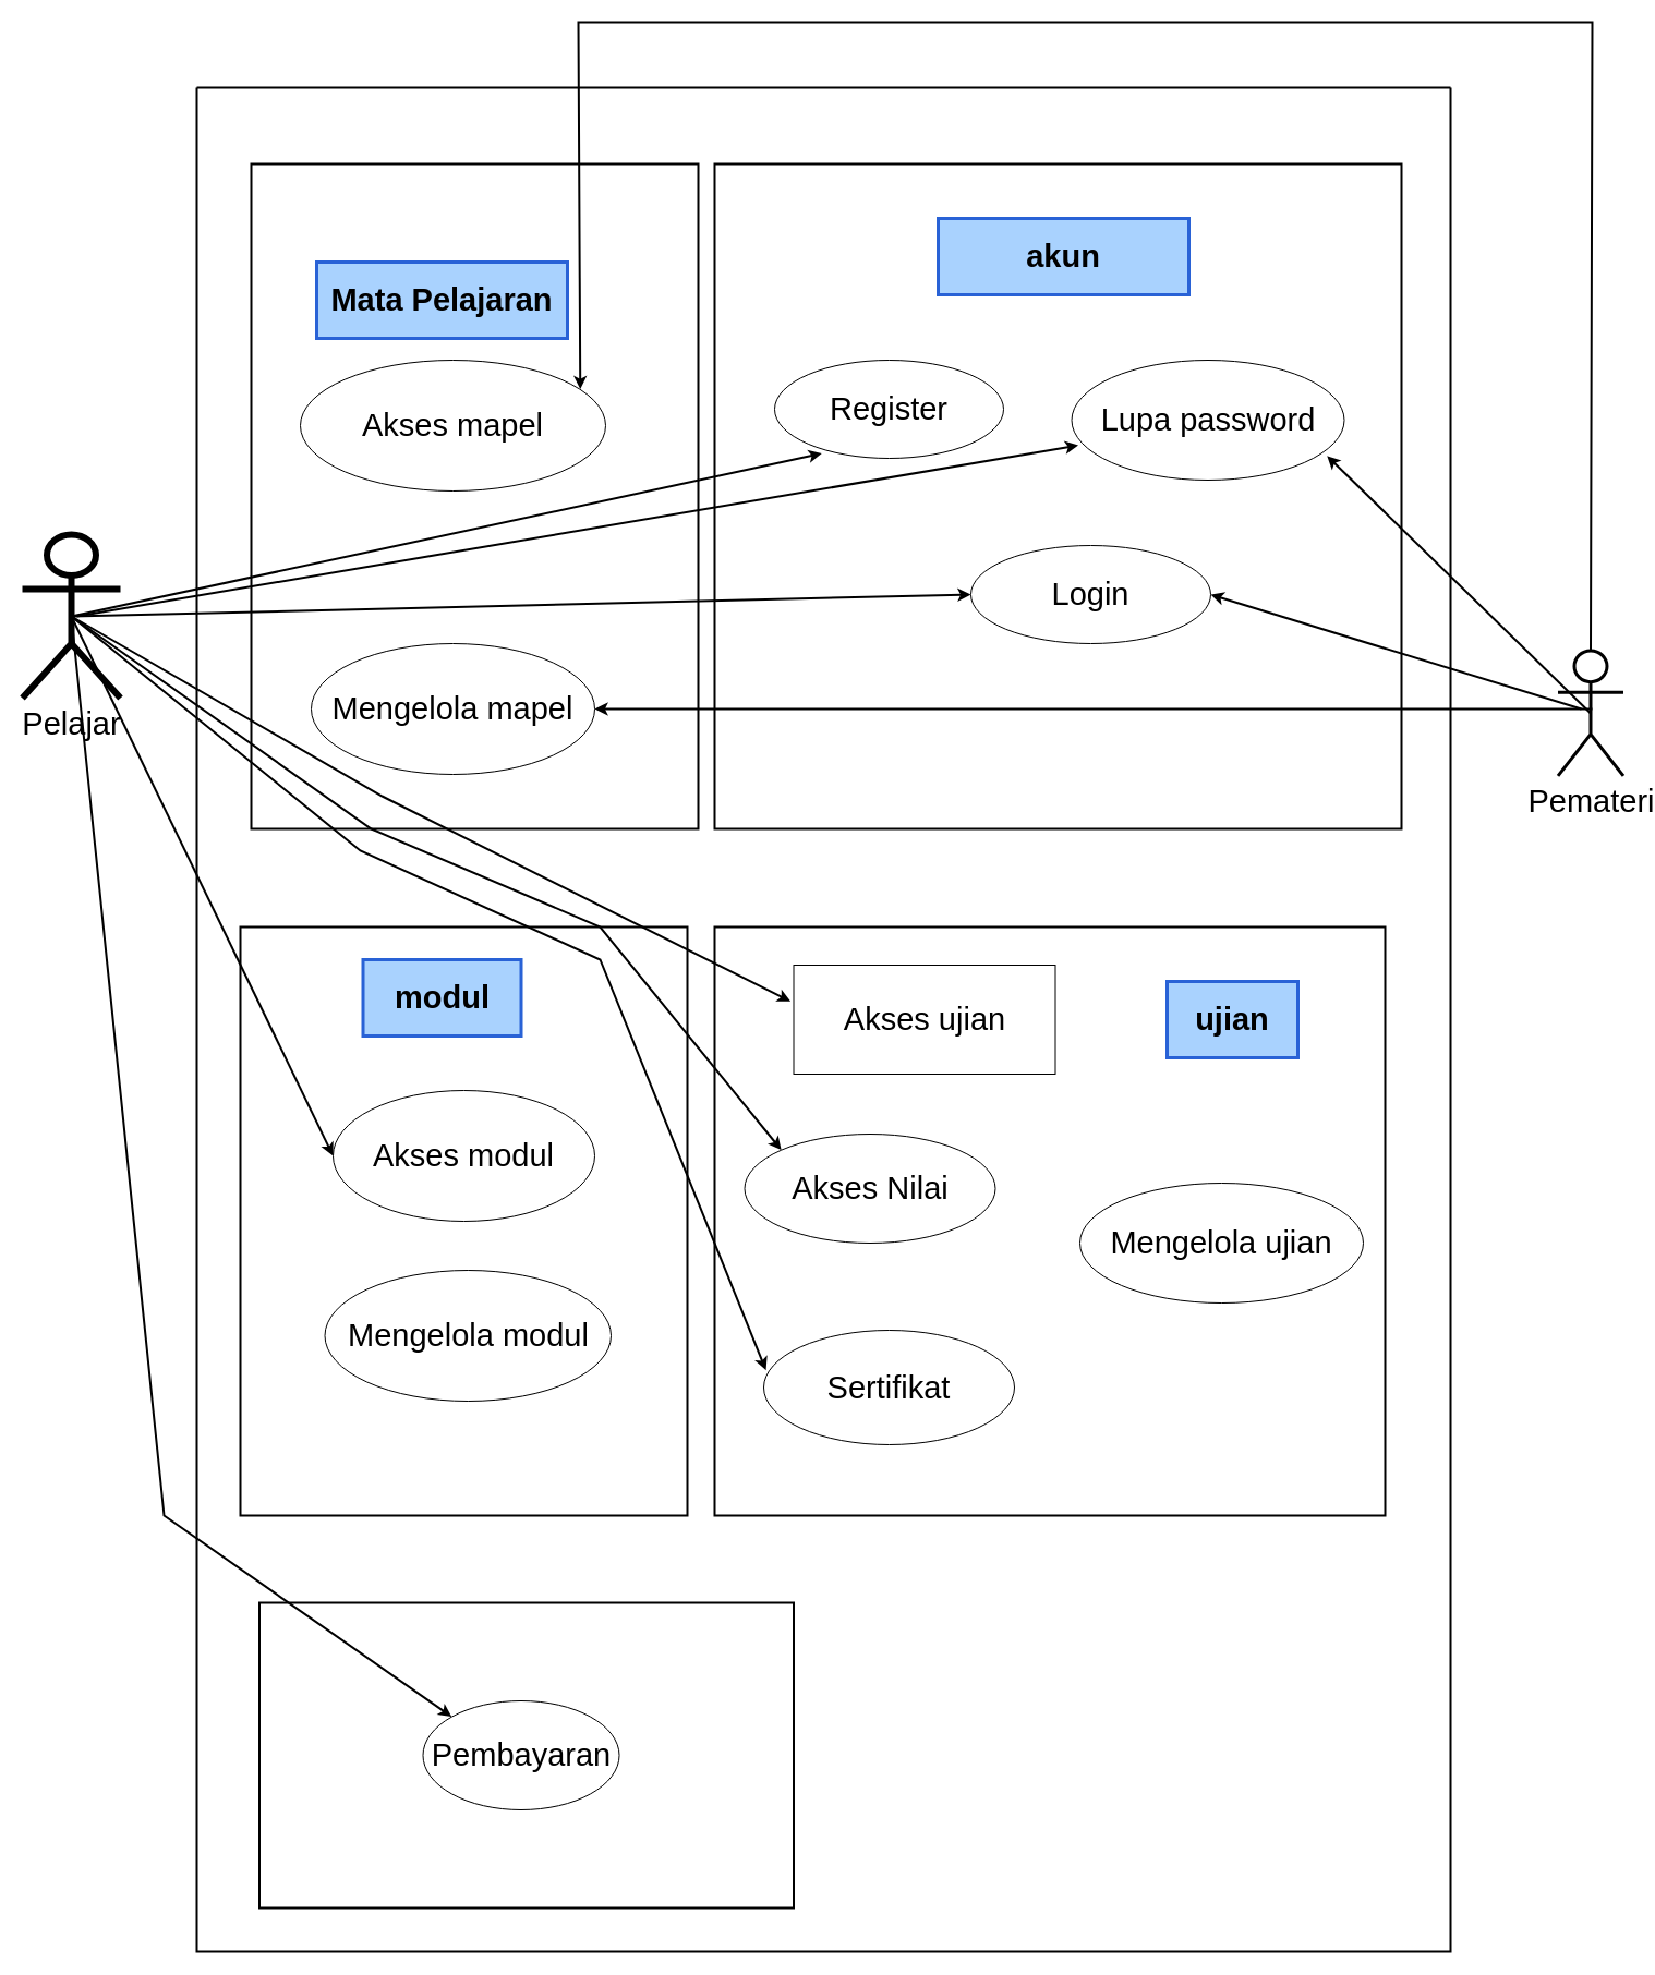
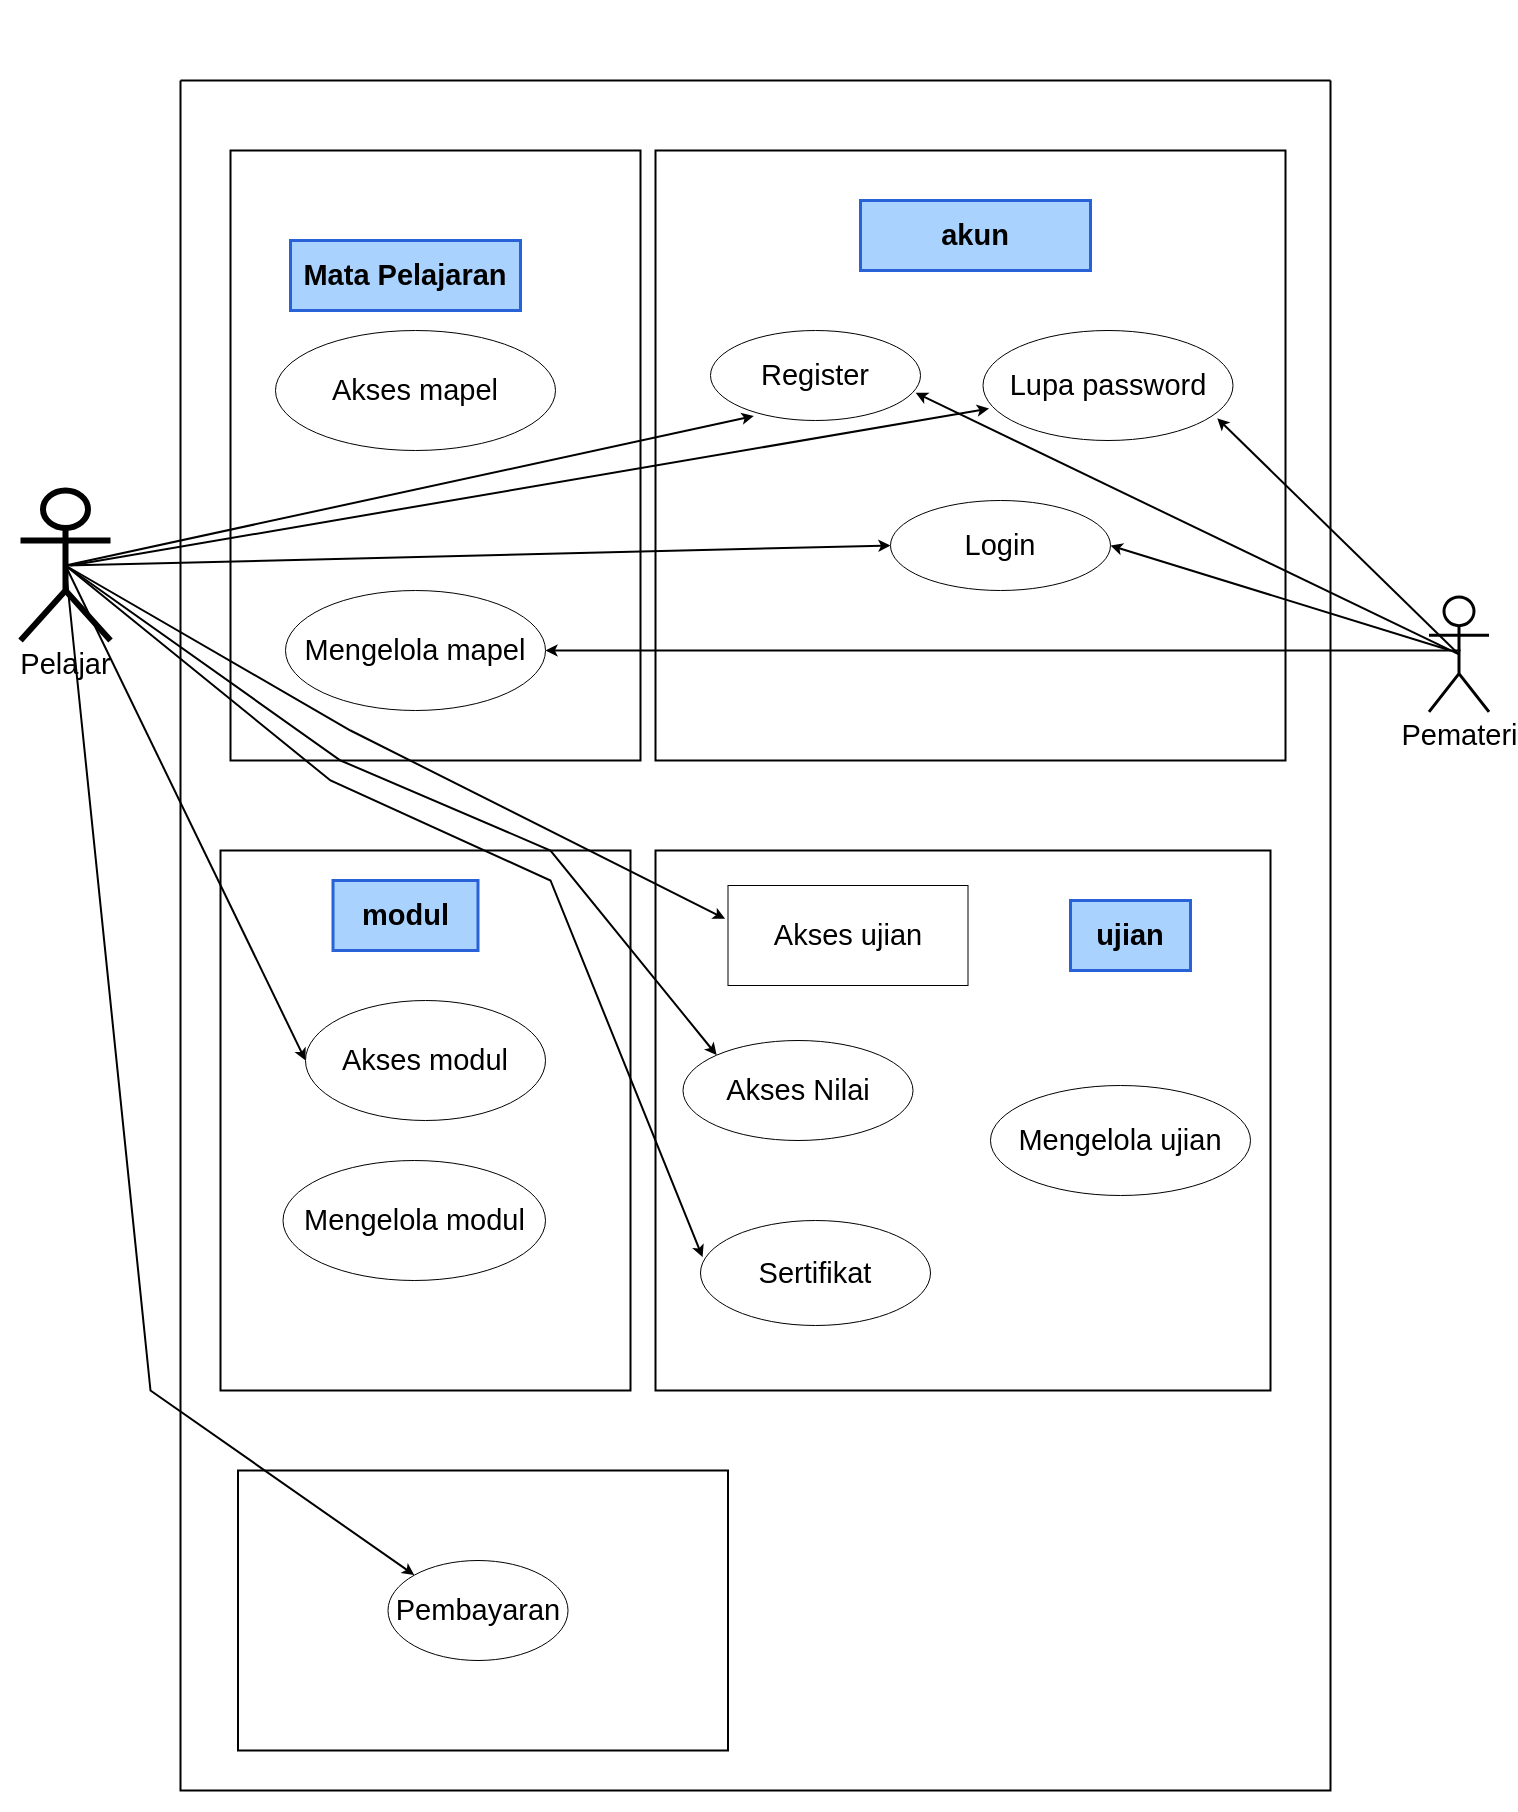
  <mxCell id="0" />
  <mxCell id="1" parent="0" />
  <mxCell id="2" value="" style="swimlane;startSize=0;labelBackgroundColor=none;strokeWidth=2;" vertex="1" parent="1"><mxGeometry x="180" y="80" width="1150" height="1710" as="geometry" /></mxCell>
  <mxCell id="3" value="" style="rounded=0;whiteSpace=wrap;html=1;fillColor=none;strokeWidth=2;" vertex="1" parent="2"><mxGeometry x="57.5" y="1390" width="490" height="280" as="geometry" /></mxCell>
  <mxCell id="4" value="" style="rounded=0;whiteSpace=wrap;html=1;fillColor=none;strokeWidth=2;" vertex="1" parent="2"><mxGeometry x="40" y="770" width="410" height="540" as="geometry" /></mxCell>
  <mxCell id="5" value="" style="rounded=0;whiteSpace=wrap;html=1;fillColor=none;strokeWidth=2;" vertex="1" parent="2"><mxGeometry x="475" y="70" width="630" height="610" as="geometry" /></mxCell>
  <mxCell id="6" value="" style="rounded=0;whiteSpace=wrap;html=1;fillColor=none;strokeWidth=2;" vertex="1" parent="2"><mxGeometry x="50" y="70" width="410" height="610" as="geometry" /></mxCell>
  <mxCell id="7" value="" style="rounded=0;whiteSpace=wrap;html=1;fillColor=none;strokeWidth=2;" vertex="1" parent="2"><mxGeometry x="475" y="770" width="615" height="540" as="geometry" /></mxCell>
  <mxCell id="8" value="&lt;font style=&quot;font-size: 29px;&quot;&gt;Akses modul&lt;/font&gt;" style="ellipse;whiteSpace=wrap;html=1;labelBackgroundColor=none;" vertex="1" parent="2"><mxGeometry x="125" y="920" width="240" height="120" as="geometry" /></mxCell>
  <mxCell id="9" value="&lt;font style=&quot;font-size: 29px;&quot;&gt;Akses ujian&lt;/font&gt;" style="whiteSpace=wrap;html=1;labelBackgroundColor=none;rounded=0;" vertex="1" parent="2"><mxGeometry x="547.5" y="805" width="240" height="100" as="geometry" /></mxCell>
  <mxCell id="10" value="&lt;font style=&quot;font-size: 29px;&quot;&gt;Akses mapel&lt;/font&gt;" style="ellipse;whiteSpace=wrap;html=1;labelBackgroundColor=none;" vertex="1" parent="2"><mxGeometry x="95" y="250" width="280" height="120" as="geometry" /></mxCell>
  <mxCell id="11" value="&lt;font style=&quot;font-size: 29px;&quot;&gt;Akses Nilai&lt;/font&gt;" style="ellipse;whiteSpace=wrap;html=1;labelBackgroundColor=none;" vertex="1" parent="2"><mxGeometry x="502.5" y="960" width="230" height="100" as="geometry" /></mxCell>
  <mxCell id="12" value="&lt;font style=&quot;font-size: 29px;&quot;&gt;Pembayaran&lt;/font&gt;" style="ellipse;whiteSpace=wrap;html=1;labelBackgroundColor=none;" vertex="1" parent="2"><mxGeometry x="207.5" y="1480" width="180" height="100" as="geometry" /></mxCell>
  <mxCell id="13" value="&lt;font style=&quot;font-size: 29px;&quot;&gt;Lupa password&lt;/font&gt;" style="ellipse;whiteSpace=wrap;html=1;labelBackgroundColor=none;" vertex="1" parent="2"><mxGeometry x="802.5" y="250" width="250" height="110" as="geometry" /></mxCell>
  <mxCell id="14" value="&lt;font style=&quot;font-size: 29px;&quot;&gt;Login&lt;/font&gt;" style="ellipse;whiteSpace=wrap;html=1;labelBackgroundColor=none;" vertex="1" parent="2"><mxGeometry x="710" y="420" width="220" height="90" as="geometry" /></mxCell>
  <mxCell id="15" value="&lt;font style=&quot;font-size: 29px;&quot;&gt;Sertifikat&lt;/font&gt;" style="ellipse;whiteSpace=wrap;html=1;labelBackgroundColor=none;" vertex="1" parent="2"><mxGeometry x="520" y="1140" width="230" height="105" as="geometry" /></mxCell>
  <mxCell id="16" value="&lt;font style=&quot;font-size: 29px;&quot;&gt;Register&lt;/font&gt;" style="ellipse;whiteSpace=wrap;html=1;labelBackgroundColor=none;" vertex="1" parent="2"><mxGeometry x="530" y="250" width="210" height="90" as="geometry" /></mxCell>
  <mxCell id="17" value="&lt;font style=&quot;font-size: 29px;&quot;&gt;Mengelola mapel&lt;/font&gt;" style="ellipse;whiteSpace=wrap;html=1;labelBackgroundColor=none;" vertex="1" parent="2"><mxGeometry x="105" y="510" width="260" height="120" as="geometry" /></mxCell>
  <mxCell id="18" value="&lt;font style=&quot;font-size: 29px;&quot;&gt;Mengelola ujian&lt;/font&gt;" style="ellipse;whiteSpace=wrap;html=1;labelBackgroundColor=none;" vertex="1" parent="2"><mxGeometry x="810" y="1005" width="260" height="110" as="geometry" /></mxCell>
- <mxCell id="19" value="&lt;font style=&quot;font-size: 29px;&quot;&gt;Mengelola modul&lt;/font&gt;" style="ellipse;whiteSpace=wrap;html=1;labelBackgroundColor=none;" vertex="1" parent="2"><mxGeometry x="117.5" y="1085" width="262.5" height="120" as="geometry" /></mxCell>
+ <mxCell id="19" value="&lt;font style=&quot;font-size: 29px;&quot;&gt;Mengelola modul&lt;/font&gt;" style="ellipse;whiteSpace=wrap;html=1;labelBackgroundColor=none;" vertex="1" parent="2"><mxGeometry x="102.5" y="1080" width="262.5" height="120" as="geometry" /></mxCell>
  <mxCell id="20" value="&lt;div style=&quot;text-align: justify;&quot;&gt;&lt;span style=&quot;font-size: 29px;&quot;&gt;&lt;b&gt;Mata Pelajaran&lt;/b&gt;&lt;/span&gt;&lt;/div&gt;" style="text;html=1;strokeColor=#2962D6;fillColor=#a9d2fe;align=center;verticalAlign=middle;whiteSpace=wrap;rounded=0;strokeWidth=3;" vertex="1" parent="2"><mxGeometry x="110" y="160" width="230" height="70" as="geometry" /></mxCell>
  <mxCell id="21" value="&lt;span style=&quot;font-size: 29px;&quot;&gt;&lt;b&gt;akun&lt;/b&gt;&lt;/span&gt;" style="text;html=1;strokeColor=#2962D6;fillColor=#a9d2fe;align=center;verticalAlign=middle;whiteSpace=wrap;rounded=0;strokeWidth=3;" vertex="1" parent="2"><mxGeometry x="680" y="120" width="230" height="70" as="geometry" /></mxCell>
  <mxCell id="22" value="&lt;span style=&quot;font-size: 29px;&quot;&gt;&lt;b&gt;ujian&lt;/b&gt;&lt;/span&gt;" style="text;html=1;strokeColor=#2962D6;fillColor=#a9d2fe;align=center;verticalAlign=middle;whiteSpace=wrap;rounded=0;strokeWidth=3;" vertex="1" parent="2"><mxGeometry x="890" y="820" width="120" height="70" as="geometry" /></mxCell>
  <mxCell id="23" value="&lt;span style=&quot;font-size: 29px;&quot;&gt;&lt;b&gt;modul&lt;/b&gt;&lt;/span&gt;" style="text;html=1;strokeColor=#2962D6;fillColor=#a9d2fe;align=center;verticalAlign=middle;whiteSpace=wrap;rounded=0;strokeWidth=3;" vertex="1" parent="2"><mxGeometry x="152.5" y="800" width="145" height="70" as="geometry" /></mxCell>
  <mxCell id="24" value="&lt;font style=&quot;font-size: 29px;&quot;&gt;Pelajar&lt;/font&gt;" style="shape=umlActor;verticalLabelPosition=bottom;verticalAlign=top;html=1;outlineConnect=0;labelBackgroundColor=none;strokeWidth=6;" vertex="1" parent="1"><mxGeometry x="20" y="490" width="90" height="150" as="geometry" /></mxCell>
  <mxCell id="25" value="&lt;font style=&quot;font-size: 29px;&quot;&gt;Pemateri&lt;/font&gt;" style="shape=umlActor;verticalLabelPosition=bottom;verticalAlign=top;html=1;outlineConnect=0;labelBackgroundColor=none;strokeWidth=3;" vertex="1" parent="1"><mxGeometry x="1428.5" y="596.41" width="60" height="115" as="geometry" /></mxCell>
  <mxCell id="26" value="" style="endArrow=classic;html=1;rounded=0;entryX=0.206;entryY=0.951;entryDx=0;entryDy=0;exitX=0.5;exitY=0.5;exitDx=0;exitDy=0;exitPerimeter=0;strokeWidth=2;entryPerimeter=0;" edge="1" parent="1" source="24" target="16"><mxGeometry width="50" height="50" relative="1" as="geometry"><mxPoint x="125" y="575" as="sourcePoint" /><mxPoint x="290" y="460" as="targetPoint" /></mxGeometry></mxCell>
  <mxCell id="27" value="" style="endArrow=classic;html=1;rounded=0;entryX=0.024;entryY=0.71;entryDx=0;entryDy=0;exitX=0.5;exitY=0.5;exitDx=0;exitDy=0;exitPerimeter=0;strokeWidth=2;entryPerimeter=0;" edge="1" parent="1" target="13"><mxGeometry width="50" height="50" relative="1" as="geometry"><mxPoint x="70" y="565" as="sourcePoint" /><mxPoint x="1023.961" y="423.825" as="targetPoint" /></mxGeometry></mxCell>
  <mxCell id="28" value="" style="endArrow=classic;html=1;rounded=0;entryX=0;entryY=0.5;entryDx=0;entryDy=0;strokeWidth=2;exitX=0.5;exitY=0.5;exitDx=0;exitDy=0;exitPerimeter=0;" edge="1" parent="1" source="24" target="14"><mxGeometry width="50" height="50" relative="1" as="geometry"><mxPoint x="110" y="565" as="sourcePoint" /><mxPoint x="1029" y="434" as="targetPoint" /></mxGeometry></mxCell>
  <mxCell id="29" value="" style="endArrow=classic;html=1;rounded=0;entryX=0;entryY=0.5;entryDx=0;entryDy=0;strokeWidth=2;exitX=0.5;exitY=0.5;exitDx=0;exitDy=0;exitPerimeter=0;" edge="1" parent="1" source="24" target="8"><mxGeometry width="50" height="50" relative="1" as="geometry"><mxPoint x="75" y="575" as="sourcePoint" /><mxPoint x="700" y="575" as="targetPoint" /></mxGeometry></mxCell>
  <mxCell id="30" value="" style="endArrow=classic;html=1;rounded=0;entryX=-0.012;entryY=0.333;entryDx=0;entryDy=0;strokeWidth=2;exitX=0.5;exitY=0.5;exitDx=0;exitDy=0;exitPerimeter=0;entryPerimeter=0;" edge="1" parent="1" source="24" target="9"><mxGeometry width="50" height="50" relative="1" as="geometry"><mxPoint x="75" y="575" as="sourcePoint" /><mxPoint x="315" y="1045" as="targetPoint" /><Array as="points"><mxPoint x="350" y="730" /></Array></mxGeometry></mxCell>
  <mxCell id="31" value="" style="endArrow=classic;html=1;rounded=0;entryX=0;entryY=0;entryDx=0;entryDy=0;strokeWidth=2;exitX=0.5;exitY=0.5;exitDx=0;exitDy=0;exitPerimeter=0;" edge="1" parent="1" source="24" target="11"><mxGeometry width="50" height="50" relative="1" as="geometry"><mxPoint x="75" y="575" as="sourcePoint" /><mxPoint x="692" y="833" as="targetPoint" /><Array as="points"><mxPoint x="340" y="760" /><mxPoint x="550" y="850" /></Array></mxGeometry></mxCell>
  <mxCell id="32" value="" style="endArrow=classic;html=1;rounded=0;entryX=0.009;entryY=0.349;entryDx=0;entryDy=0;strokeWidth=2;exitX=0.5;exitY=0.5;exitDx=0;exitDy=0;exitPerimeter=0;entryPerimeter=0;" edge="1" parent="1" source="24" target="15"><mxGeometry width="50" height="50" relative="1" as="geometry"><mxPoint x="75" y="575" as="sourcePoint" /><mxPoint x="734" y="965" as="targetPoint" /><Array as="points"><mxPoint x="330" y="780" /><mxPoint x="550" y="880" /></Array></mxGeometry></mxCell>
  <mxCell id="33" value="" style="endArrow=classic;html=1;rounded=0;entryX=0;entryY=0;entryDx=0;entryDy=0;strokeWidth=2;exitX=0.5;exitY=0.5;exitDx=0;exitDy=0;exitPerimeter=0;" edge="1" parent="1" source="24" target="12"><mxGeometry width="50" height="50" relative="1" as="geometry"><mxPoint x="75" y="575" as="sourcePoint" /><mxPoint x="315" y="1070" as="targetPoint" /><Array as="points"><mxPoint x="150" y="1390" /></Array></mxGeometry></mxCell>
  <mxCell id="34" value="" style="endArrow=classic;html=1;rounded=0;entryX=1;entryY=0.5;entryDx=0;entryDy=0;strokeWidth=2;" edge="1" parent="1" target="14"><mxGeometry width="50" height="50" relative="1" as="geometry"><mxPoint x="1450" y="650" as="sourcePoint" /><mxPoint x="1235" y="570" as="targetPoint" /></mxGeometry></mxCell>
+ <mxCell id="35" value="" style="endArrow=classic;html=1;rounded=0;entryX=0.977;entryY=0.693;entryDx=0;entryDy=0;strokeWidth=2;entryPerimeter=0;exitX=0.5;exitY=0.5;exitDx=0;exitDy=0;exitPerimeter=0;" edge="1" parent="1" source="25" target="16"><mxGeometry width="50" height="50" relative="1" as="geometry"><mxPoint x="1460" y="660" as="sourcePoint" /><mxPoint x="810" y="620" as="targetPoint" /></mxGeometry></mxCell>
  <mxCell id="36" value="" style="endArrow=classic;html=1;rounded=0;entryX=0.937;entryY=0.798;entryDx=0;entryDy=0;strokeWidth=2;exitX=0.5;exitY=0.5;exitDx=0;exitDy=0;exitPerimeter=0;entryPerimeter=0;" edge="1" parent="1" source="25" target="13"><mxGeometry width="50" height="50" relative="1" as="geometry"><mxPoint x="1468.5" y="687.41" as="sourcePoint" /><mxPoint x="1232.5" y="430" as="targetPoint" /></mxGeometry></mxCell>
  <mxCell id="37" value="" style="endArrow=classic;html=1;rounded=0;strokeWidth=2;" edge="1" parent="1" target="17"><mxGeometry width="50" height="50" relative="1" as="geometry"><mxPoint x="1460" y="650" as="sourcePoint" /><mxPoint x="888" y="607" as="targetPoint" /></mxGeometry></mxCell>
- <mxCell id="38" value="" style="endArrow=classic;html=1;rounded=0;strokeWidth=2;entryX=0.917;entryY=0.221;entryDx=0;entryDy=0;entryPerimeter=0;exitX=0.5;exitY=0;exitDx=0;exitDy=0;exitPerimeter=0;" edge="1" parent="1" source="25" target="10"><mxGeometry width="50" height="50" relative="1" as="geometry"><mxPoint x="1470" y="660" as="sourcePoint" /><mxPoint x="540" y="350" as="targetPoint" /><Array as="points"><mxPoint x="1460" y="20" /><mxPoint x="530" y="20" /></Array></mxGeometry></mxCell>
